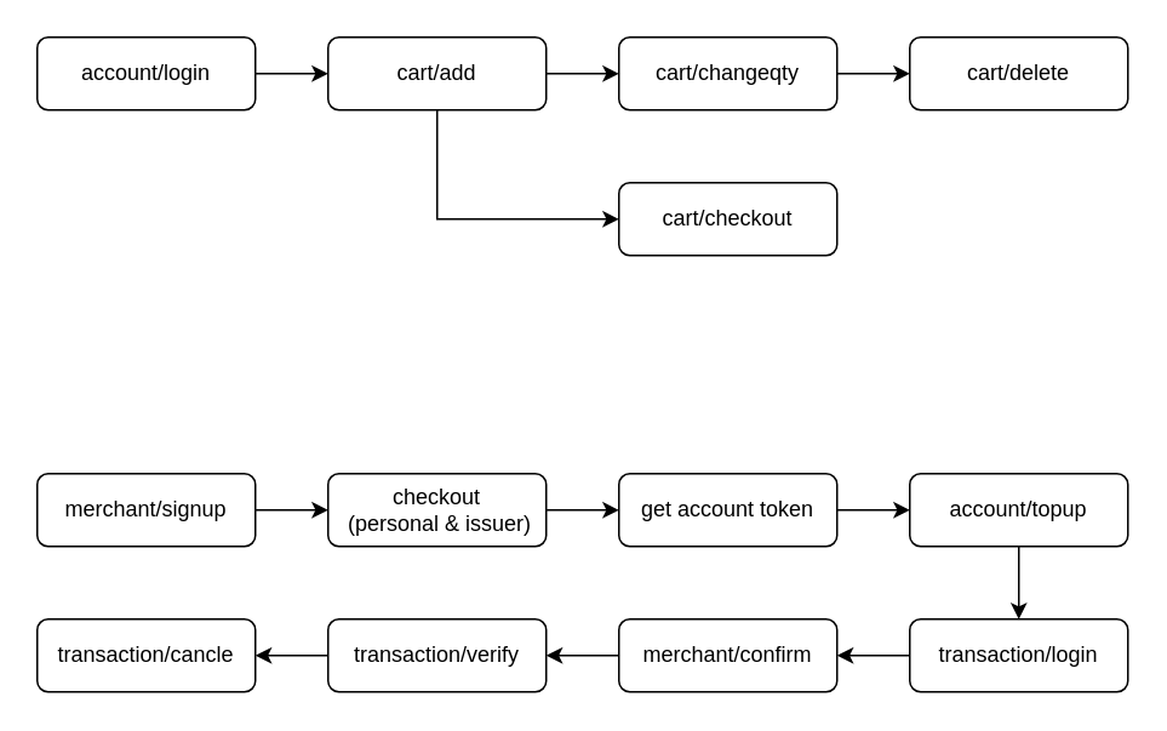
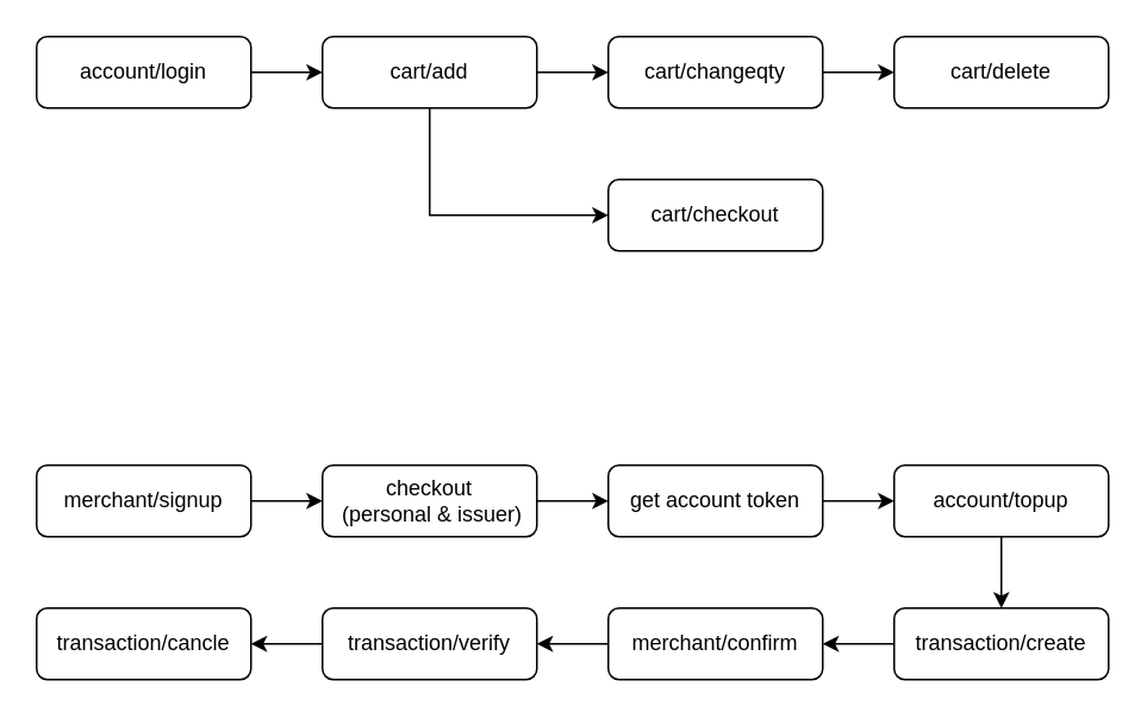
  <mxCell id="0" />
  <mxCell id="1" parent="0" />
  <mxCell id="2" style="edgeStyle=orthogonalEdgeStyle;rounded=0;orthogonalLoop=1;jettySize=auto;html=1;exitX=1;exitY=0.5;exitDx=0;exitDy=0;entryX=0;entryY=0.5;entryDx=0;entryDy=0;" edge="1" parent="1" source="3" target="6"><mxGeometry relative="1" as="geometry" /></mxCell>
  <mxCell id="3" value="account/login" style="rounded=1;whiteSpace=wrap;html=1;" vertex="1" parent="1"><mxGeometry x="20" y="20" width="120" height="40" as="geometry" /></mxCell>
  <mxCell id="4" style="edgeStyle=orthogonalEdgeStyle;rounded=0;orthogonalLoop=1;jettySize=auto;html=1;exitX=1;exitY=0.5;exitDx=0;exitDy=0;entryX=0;entryY=0.5;entryDx=0;entryDy=0;" edge="1" parent="1" source="6" target="9"><mxGeometry relative="1" as="geometry" /></mxCell>
  <mxCell id="5" style="edgeStyle=orthogonalEdgeStyle;rounded=0;orthogonalLoop=1;jettySize=auto;html=1;exitX=0.5;exitY=1;exitDx=0;exitDy=0;entryX=0;entryY=0.5;entryDx=0;entryDy=0;" edge="1" parent="1" source="6" target="10"><mxGeometry relative="1" as="geometry" /></mxCell>
  <mxCell id="6" value="cart/add" style="rounded=1;whiteSpace=wrap;html=1;" vertex="1" parent="1"><mxGeometry x="180" y="20" width="120" height="40" as="geometry" /></mxCell>
  <mxCell id="7" value="cart/delete" style="rounded=1;whiteSpace=wrap;html=1;" vertex="1" parent="1"><mxGeometry x="500" y="20" width="120" height="40" as="geometry" /></mxCell>
  <mxCell id="8" style="edgeStyle=orthogonalEdgeStyle;rounded=0;orthogonalLoop=1;jettySize=auto;html=1;exitX=1;exitY=0.5;exitDx=0;exitDy=0;entryX=0;entryY=0.5;entryDx=0;entryDy=0;" edge="1" parent="1" source="9" target="7"><mxGeometry relative="1" as="geometry" /></mxCell>
  <mxCell id="9" value="cart/changeqty" style="rounded=1;whiteSpace=wrap;html=1;" vertex="1" parent="1"><mxGeometry x="340" y="20" width="120" height="40" as="geometry" /></mxCell>
  <mxCell id="10" value="cart/checkout" style="rounded=1;whiteSpace=wrap;html=1;" vertex="1" parent="1"><mxGeometry x="340" y="100" width="120" height="40" as="geometry" /></mxCell>
  <mxCell id="11" style="edgeStyle=orthogonalEdgeStyle;rounded=0;orthogonalLoop=1;jettySize=auto;html=1;exitX=1;exitY=0.5;exitDx=0;exitDy=0;entryX=0;entryY=0.5;entryDx=0;entryDy=0;" edge="1" parent="1" source="12" target="14"><mxGeometry relative="1" as="geometry" /></mxCell>
  <mxCell id="12" value="merchant/signup" style="rounded=1;whiteSpace=wrap;html=1;" vertex="1" parent="1"><mxGeometry x="20" y="260" width="120" height="40" as="geometry" /></mxCell>
  <mxCell id="13" style="edgeStyle=orthogonalEdgeStyle;rounded=0;orthogonalLoop=1;jettySize=auto;html=1;exitX=1;exitY=0.5;exitDx=0;exitDy=0;entryX=0;entryY=0.5;entryDx=0;entryDy=0;" edge="1" parent="1" source="14" target="16"><mxGeometry relative="1" as="geometry" /></mxCell>
  <mxCell id="14" value="checkout&lt;br&gt;&amp;nbsp;(personal &amp;amp; issuer)" style="rounded=1;whiteSpace=wrap;html=1;" vertex="1" parent="1"><mxGeometry x="180" y="260" width="120" height="40" as="geometry" /></mxCell>
  <mxCell id="15" style="edgeStyle=orthogonalEdgeStyle;rounded=0;orthogonalLoop=1;jettySize=auto;html=1;exitX=1;exitY=0.5;exitDx=0;exitDy=0;entryX=0;entryY=0.5;entryDx=0;entryDy=0;" edge="1" parent="1" source="16" target="18"><mxGeometry relative="1" as="geometry" /></mxCell>
  <mxCell id="16" value="get account token" style="rounded=1;whiteSpace=wrap;html=1;" vertex="1" parent="1"><mxGeometry x="340" y="260" width="120" height="40" as="geometry" /></mxCell>
  <mxCell id="17" style="edgeStyle=orthogonalEdgeStyle;rounded=0;orthogonalLoop=1;jettySize=auto;html=1;exitX=0.5;exitY=1;exitDx=0;exitDy=0;entryX=0.5;entryY=0;entryDx=0;entryDy=0;" edge="1" parent="1" source="18" target="20"><mxGeometry relative="1" as="geometry" /></mxCell>
  <mxCell id="18" value="account/topup" style="rounded=1;whiteSpace=wrap;html=1;" vertex="1" parent="1"><mxGeometry x="500" y="260" width="120" height="40" as="geometry" /></mxCell>
  <mxCell id="19" style="edgeStyle=orthogonalEdgeStyle;rounded=0;orthogonalLoop=1;jettySize=auto;html=1;exitX=0;exitY=0.5;exitDx=0;exitDy=0;entryX=1;entryY=0.5;entryDx=0;entryDy=0;" edge="1" parent="1" source="20" target="22"><mxGeometry relative="1" as="geometry" /></mxCell>
- <mxCell id="20" value="transaction/login" style="rounded=1;whiteSpace=wrap;html=1;" vertex="1" parent="1"><mxGeometry x="500" y="340" width="120" height="40" as="geometry" /></mxCell>
+ <mxCell id="20" value="transaction/create" style="rounded=1;whiteSpace=wrap;html=1;" vertex="1" parent="1"><mxGeometry x="500" y="340" width="120" height="40" as="geometry" /></mxCell>
  <mxCell id="21" style="edgeStyle=orthogonalEdgeStyle;rounded=0;orthogonalLoop=1;jettySize=auto;html=1;exitX=0;exitY=0.5;exitDx=0;exitDy=0;entryX=1;entryY=0.5;entryDx=0;entryDy=0;" edge="1" parent="1" source="22" target="24"><mxGeometry relative="1" as="geometry" /></mxCell>
  <mxCell id="22" value="merchant/confirm" style="rounded=1;whiteSpace=wrap;html=1;" vertex="1" parent="1"><mxGeometry x="340" y="340" width="120" height="40" as="geometry" /></mxCell>
  <mxCell id="23" style="edgeStyle=orthogonalEdgeStyle;rounded=0;orthogonalLoop=1;jettySize=auto;html=1;exitX=0;exitY=0.5;exitDx=0;exitDy=0;" edge="1" parent="1" source="24" target="25"><mxGeometry relative="1" as="geometry" /></mxCell>
  <mxCell id="24" value="transaction/verify" style="rounded=1;whiteSpace=wrap;html=1;" vertex="1" parent="1"><mxGeometry x="180" y="340" width="120" height="40" as="geometry" /></mxCell>
  <mxCell id="25" value="transaction/cancle" style="rounded=1;whiteSpace=wrap;html=1;" vertex="1" parent="1"><mxGeometry x="20" y="340" width="120" height="40" as="geometry" /></mxCell>
